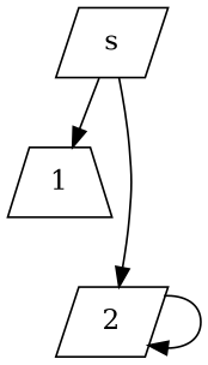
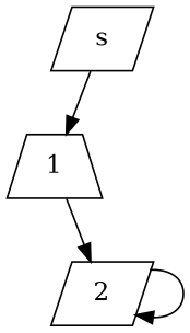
  digraph {
    node [shape=parallelogram]
    1 [shape=trapezium]
    s
    2
-   s -> 2
+   1 -> 2
    s -> 1
    2 -> 2
  }
